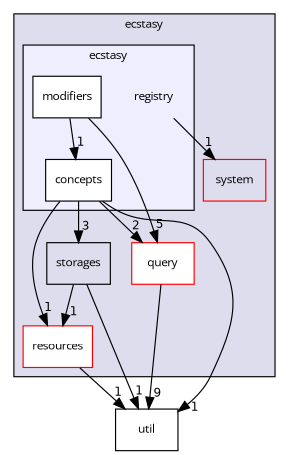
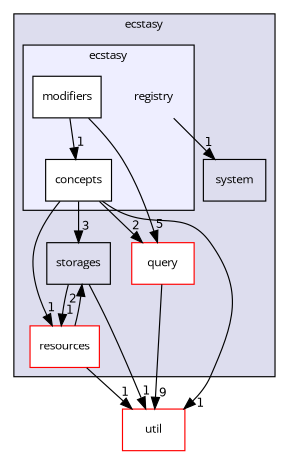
  digraph {
    compound=true
    fontname="Open Sans"
    node [fontname="Open Sans" fontsize=10 shape=box fillcolor=white style=filled]
    edge [headlabel=1 labeldistance=1.5 labelfontname=Helvetica labelfontsize=10 fontname="Open Sans"]
    n1 [label=registry shape=plaintext fillcolor="" style=""]
    n2 [label=concepts]
    n3 [label=modifiers]
    n4 [label=storages fillcolor="" style=""]
    n5 [color=red label=query]
    n6 [color=red label=resources]
-   n7 [label=system color=red fillcolor="" style=""]
-   n8 [color=black label=util]
+   n7 [label=system fillcolor="" style=""]
+   n8 [color=red label=util]
    subgraph cluster_1 {
      bgcolor="#ddddee"
      fontsize=10
      label=ecstasy
      pencolor=black
      n4
      n5
      n6
      n7
      subgraph cluster_2 {
        bgcolor="#eeeeff"
        fontsize=10
        pencolor=black
        n1
        n2
        n3
      }
    }
    n1 -> n7
    n2 -> n4 [headlabel=3]
    n2 -> n5 [headlabel=2]
    n2 -> n6
    n2 -> n8
    n3 -> n2
    n3 -> n5 [headlabel=5]
    n4 -> n6
    n4 -> n8
    n5 -> n8 [headlabel=9]
+   n6 -> n4 [headlabel=2]
    n6 -> n8
  }
